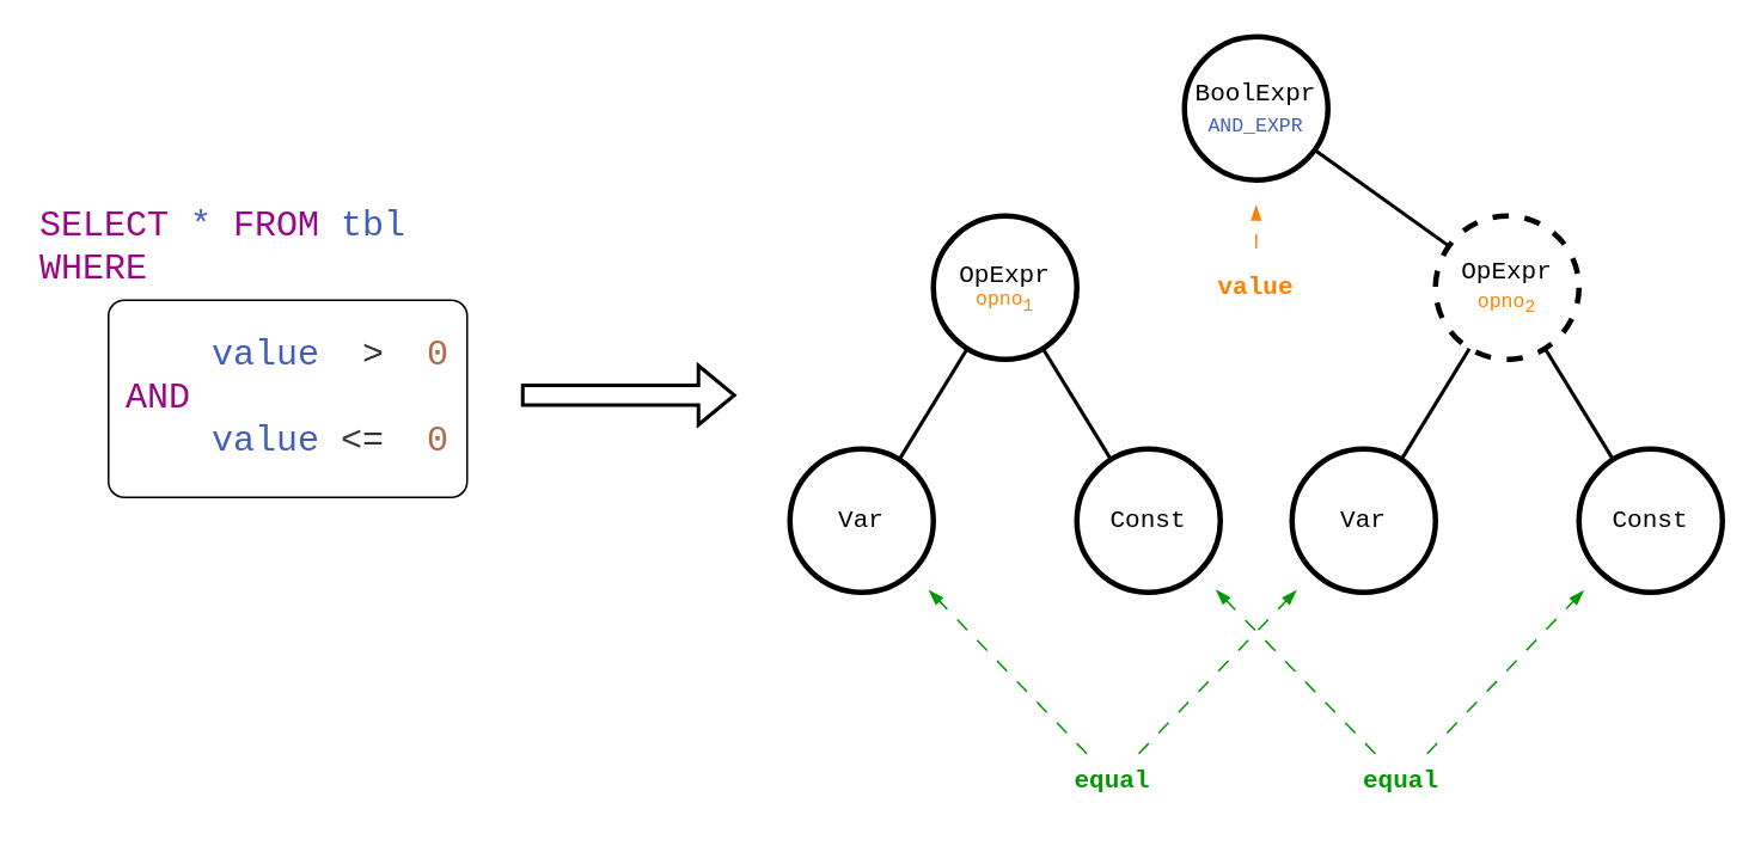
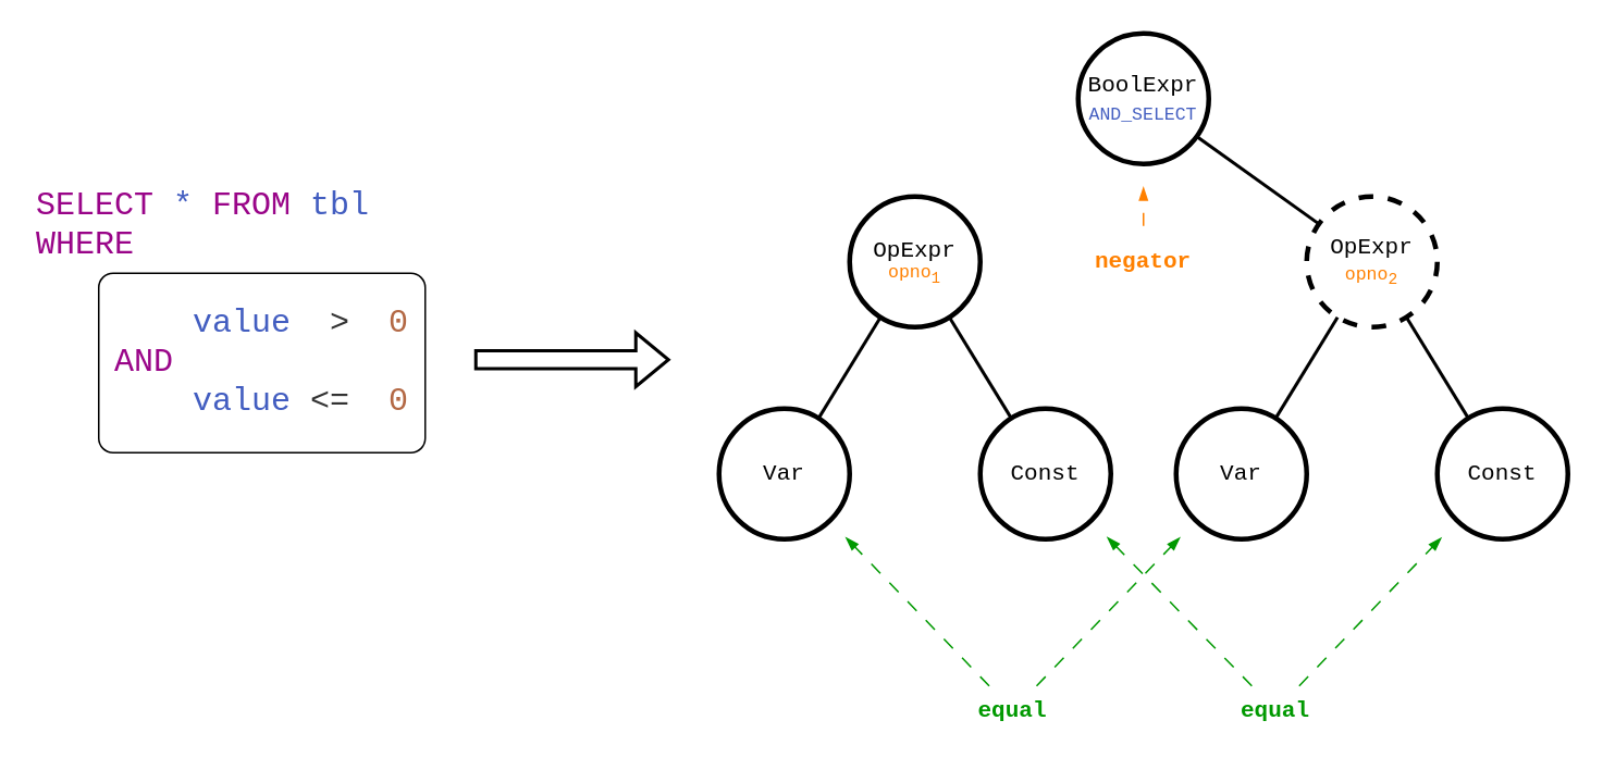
  <mxCell id="0" />
  <mxCell id="1" parent="0" />
  <mxCell id="2" style="rounded=0;orthogonalLoop=1;jettySize=auto;html=1;endArrow=none;endFill=0;strokeWidth=2;" edge="1" parent="1" source="3" target="9"><mxGeometry relative="1" as="geometry" /></mxCell>
- <mxCell id="3" value="BoolExpr&lt;div style=&quot;&quot;&gt;&lt;font color=&quot;#425dc0&quot; style=&quot;font-size: 11px;&quot;&gt;AND_EXPR&lt;/font&gt;&lt;/div&gt;" style="ellipse;whiteSpace=wrap;html=1;aspect=fixed;fontFamily=Courier New;fontSize=14;strokeWidth=3;fillColor=none;" vertex="1" parent="1"><mxGeometry x="660" y="20" width="80" height="80" as="geometry" /></mxCell>
+ <mxCell id="3" value="BoolExpr&lt;div style=&quot;&quot;&gt;&lt;font color=&quot;#425dc0&quot; style=&quot;font-size: 11px;&quot;&gt;AND_SELECT&lt;/font&gt;&lt;/div&gt;" style="ellipse;whiteSpace=wrap;html=1;aspect=fixed;fontFamily=Courier New;fontSize=14;strokeWidth=3;fillColor=none;" vertex="1" parent="1"><mxGeometry x="660" y="20" width="80" height="80" as="geometry" /></mxCell>
  <mxCell id="4" style="rounded=0;orthogonalLoop=1;jettySize=auto;html=1;endArrow=none;endFill=0;strokeWidth=2;" edge="1" parent="1" source="6" target="10"><mxGeometry relative="1" as="geometry" /></mxCell>
  <mxCell id="5" style="rounded=0;orthogonalLoop=1;jettySize=auto;html=1;endArrow=none;endFill=0;strokeWidth=2;" edge="1" parent="1" source="6" target="11"><mxGeometry relative="1" as="geometry" /></mxCell>
  <mxCell id="6" value="OpExpr&lt;div style=&quot;font-size: 11px;&quot;&gt;&lt;font color=&quot;#ff8000&quot;&gt;opno&lt;sub&gt;1&lt;/sub&gt;&lt;/font&gt;&lt;/div&gt;" style="ellipse;whiteSpace=wrap;html=1;aspect=fixed;fontFamily=Courier New;fontSize=14;strokeWidth=3;fillColor=none;" vertex="1" parent="1"><mxGeometry x="520" y="120" width="80" height="80" as="geometry" /></mxCell>
  <mxCell id="7" style="rounded=0;orthogonalLoop=1;jettySize=auto;html=1;endArrow=none;endFill=0;strokeWidth=2;" edge="1" parent="1" source="9" target="12"><mxGeometry relative="1" as="geometry" /></mxCell>
  <mxCell id="8" style="rounded=0;orthogonalLoop=1;jettySize=auto;html=1;endArrow=none;endFill=0;strokeWidth=2;" edge="1" parent="1" source="9" target="13"><mxGeometry relative="1" as="geometry" /></mxCell>
  <mxCell id="9" value="OpExpr&lt;div&gt;&lt;font color=&quot;#ff8000&quot;&gt;&lt;span style=&quot;font-size: 11px;&quot;&gt;opno&lt;/span&gt;&lt;span style=&quot;font-size: 11.667px;&quot;&gt;&lt;sub&gt;2&lt;/sub&gt;&lt;/span&gt;&lt;/font&gt;&lt;br&gt;&lt;/div&gt;" style="ellipse;whiteSpace=wrap;html=1;aspect=fixed;fontFamily=Courier New;fontSize=14;strokeWidth=3;fillColor=none;dashed=1;" vertex="1" parent="1"><mxGeometry x="800" y="120" width="80" height="80" as="geometry" /></mxCell>
  <mxCell id="10" value="Var" style="ellipse;whiteSpace=wrap;html=1;aspect=fixed;fontFamily=Courier New;fontSize=14;strokeWidth=3;fillColor=none;" vertex="1" parent="1"><mxGeometry x="440" y="250" width="80" height="80" as="geometry" /></mxCell>
  <mxCell id="11" value="Const" style="ellipse;whiteSpace=wrap;html=1;aspect=fixed;fontFamily=Courier New;fontSize=14;strokeWidth=3;fillColor=none;" vertex="1" parent="1"><mxGeometry x="600" y="250" width="80" height="80" as="geometry" /></mxCell>
  <mxCell id="12" value="Var" style="ellipse;whiteSpace=wrap;html=1;aspect=fixed;fontFamily=Courier New;fontSize=14;strokeWidth=3;fillColor=none;" vertex="1" parent="1"><mxGeometry x="720" y="250" width="80" height="80" as="geometry" /></mxCell>
  <mxCell id="13" value="Const" style="ellipse;whiteSpace=wrap;html=1;aspect=fixed;fontFamily=Courier New;fontSize=14;strokeWidth=3;fillColor=none;" vertex="1" parent="1"><mxGeometry x="880" y="250" width="80" height="80" as="geometry" /></mxCell>
  <mxCell id="14" value="equal" style="text;html=1;align=center;verticalAlign=middle;whiteSpace=wrap;rounded=0;fontFamily=Courier New;fontSize=14;fontStyle=1;fontColor=#009900;" vertex="1" parent="1"><mxGeometry x="590" y="420" width="60" height="30" as="geometry" /></mxCell>
  <mxCell id="15" value="" style="endArrow=blockThin;html=1;rounded=0;endFill=1;targetPerimeterSpacing=14;dashed=1;dashPattern=8 8;fontColor=#009900;strokeColor=#009900;" edge="1" parent="1" source="14" target="10"><mxGeometry width="50" height="50" relative="1" as="geometry"><mxPoint x="500" y="390" as="sourcePoint" /><mxPoint x="550" y="340" as="targetPoint" /></mxGeometry></mxCell>
  <mxCell id="16" value="" style="endArrow=blockThin;html=1;rounded=0;endFill=1;targetPerimeterSpacing=14;dashed=1;dashPattern=8 8;fontColor=#009900;strokeColor=#009900;" edge="1" parent="1" source="14" target="12"><mxGeometry width="50" height="50" relative="1" as="geometry"><mxPoint x="598" y="440" as="sourcePoint" /><mxPoint x="515" y="332" as="targetPoint" /></mxGeometry></mxCell>
  <mxCell id="17" value="equal" style="text;html=1;align=center;verticalAlign=middle;whiteSpace=wrap;rounded=0;fontFamily=Courier New;fontSize=14;fontStyle=1;fontColor=#009900;" vertex="1" parent="1"><mxGeometry x="752" y="420" width="58" height="30" as="geometry" /></mxCell>
  <mxCell id="18" value="" style="endArrow=blockThin;html=1;rounded=0;endFill=1;targetPerimeterSpacing=14;dashed=1;dashPattern=8 8;fontColor=#009900;strokeColor=#009900;" edge="1" parent="1" source="17" target="11"><mxGeometry width="50" height="50" relative="1" as="geometry"><mxPoint x="662" y="401" as="sourcePoint" /><mxPoint x="670" y="330" as="targetPoint" /></mxGeometry></mxCell>
  <mxCell id="19" value="" style="endArrow=blockThin;html=1;rounded=0;endFill=1;targetPerimeterSpacing=14;dashed=1;dashPattern=8 8;fontColor=#009900;strokeColor=#009900;" edge="1" parent="1" source="17" target="13"><mxGeometry width="50" height="50" relative="1" as="geometry"><mxPoint x="760" y="451" as="sourcePoint" /><mxPoint x="894" y="330" as="targetPoint" /></mxGeometry></mxCell>
  <mxCell id="20" style="rounded=0;orthogonalLoop=1;jettySize=auto;html=1;dashed=1;dashPattern=8 8;endArrow=blockThin;endFill=1;targetPerimeterSpacing=14;sourcePerimeterSpacing=7;fontColor=#FF8000;strokeColor=#FF8000;" edge="1" parent="1" source="21" target="3"><mxGeometry relative="1" as="geometry" /></mxCell>
- <mxCell id="21" value="value" style="text;html=1;align=center;verticalAlign=middle;whiteSpace=wrap;rounded=0;fontFamily=Courier New;fontSize=14;fontStyle=1;fontColor=#FF8000;" vertex="1" parent="1"><mxGeometry x="671" y="145" width="58" height="30" as="geometry" /></mxCell>
+ <mxCell id="21" value="negator" style="text;html=1;align=center;verticalAlign=middle;whiteSpace=wrap;rounded=0;fontFamily=Courier New;fontSize=14;fontStyle=1;fontColor=#FF8000;" vertex="1" parent="1"><mxGeometry x="671" y="145" width="58" height="30" as="geometry" /></mxCell>
  <mxCell id="22" value="&lt;font style=&quot;font-size: 20px;&quot; color=&quot;#990488&quot;&gt;SELECT &lt;/font&gt;&lt;font style=&quot;font-size: 20px;&quot; color=&quot;#425dc0&quot;&gt;*&lt;/font&gt;&lt;font style=&quot;font-size: 20px;&quot; color=&quot;#990488&quot;&gt; FROM &lt;/font&gt;&lt;font style=&quot;font-size: 20px;&quot; color=&quot;#425dc0&quot;&gt;tbl&lt;/font&gt;&lt;div style=&quot;font-size: 20px;&quot;&gt;&lt;font style=&quot;font-size: 20px;&quot; color=&quot;#990488&quot;&gt;WHERE&lt;/font&gt;&lt;/div&gt;&lt;div style=&quot;font-size: 20px;&quot;&gt;&lt;font style=&quot;font-size: 20px;&quot; color=&quot;#990488&quot;&gt;&lt;br&gt;&lt;/font&gt;&lt;/div&gt;&lt;div style=&quot;font-size: 20px;&quot;&gt;&lt;font style=&quot;font-size: 20px;&quot; color=&quot;#425dc0&quot;&gt;&amp;nbsp; &amp;nbsp; &amp;nbsp; &amp;nbsp; value&lt;/font&gt;&lt;font style=&quot;font-size: 20px;&quot; color=&quot;#990488&quot;&gt;&amp;nbsp;&amp;nbsp;&lt;/font&gt;&lt;font style=&quot;font-size: 20px;&quot; color=&quot;#333333&quot;&gt;&amp;gt;&lt;/font&gt;&lt;font style=&quot;font-size: 20px;&quot; color=&quot;#990488&quot;&gt;&amp;nbsp;&amp;nbsp;&lt;/font&gt;&lt;font style=&quot;font-size: 20px;&quot; color=&quot;#b36844&quot;&gt;0&lt;/font&gt;&lt;font style=&quot;font-size: 20px;&quot; color=&quot;#990488&quot;&gt;&amp;nbsp;&lt;/font&gt;&lt;/div&gt;&lt;div style=&quot;font-size: 20px;&quot;&gt;&lt;font style=&quot;font-size: 20px;&quot; color=&quot;#990488&quot;&gt;&amp;nbsp; &amp;nbsp; AND&lt;/font&gt;&lt;/div&gt;&lt;div style=&quot;font-size: 20px;&quot;&gt;&lt;font style=&quot;font-size: 20px;&quot; color=&quot;#425dc0&quot;&gt;&amp;nbsp; &amp;nbsp; &amp;nbsp; &amp;nbsp; value&lt;/font&gt;&lt;font style=&quot;font-size: 20px;&quot; color=&quot;#990488&quot;&gt;&amp;nbsp;&lt;/font&gt;&lt;font style=&quot;font-size: 20px;&quot; color=&quot;#333333&quot;&gt;&amp;lt;=&lt;/font&gt;&lt;font style=&quot;font-size: 20px;&quot; color=&quot;#990488&quot;&gt;&amp;nbsp;&amp;nbsp;&lt;/font&gt;&lt;font style=&quot;font-size: 20px;&quot; color=&quot;#b36844&quot;&gt;0&lt;/font&gt;&lt;/div&gt;" style="text;html=1;align=left;verticalAlign=top;whiteSpace=wrap;rounded=0;fontFamily=Courier New;fontSize=20;" vertex="1" parent="1"><mxGeometry x="20" y="107" width="270" height="160" as="geometry" /></mxCell>
  <mxCell id="23" value="" style="shape=flexArrow;endArrow=classic;html=1;rounded=0;strokeWidth=2;" edge="1" parent="1"><mxGeometry width="50" height="50" relative="1" as="geometry"><mxPoint x="290" y="220" as="sourcePoint" /><mxPoint x="410" y="220" as="targetPoint" /></mxGeometry></mxCell>
  <mxCell id="24" value="" style="rounded=1;whiteSpace=wrap;html=1;fillColor=none;arcSize=8;" vertex="1" parent="1"><mxGeometry x="60" y="167" width="200" height="110" as="geometry" /></mxCell>
